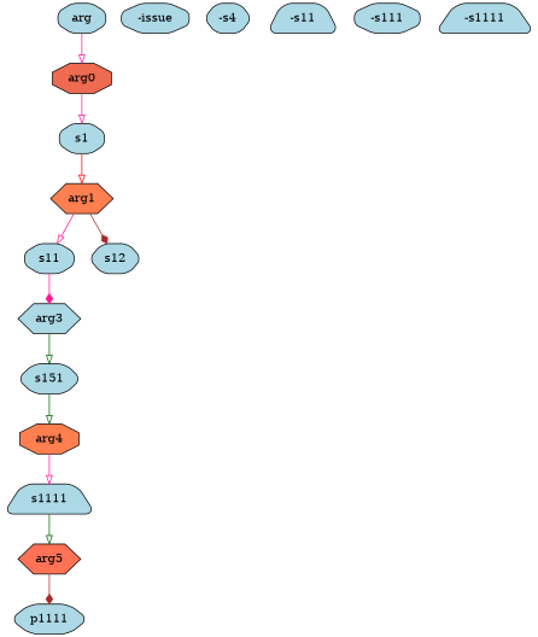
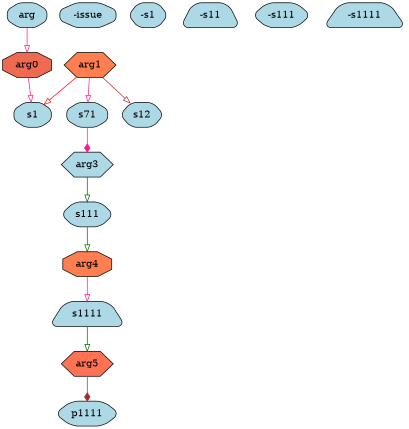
  digraph {
    node [color=black fillcolor=lightblue fixedsize=false shape=hexagon style="rounded,filled"]
    edge [arrowhead=onormal color=deeppink]
    arg0 [fillcolor=coral2 shape=octagon style=filled]
    s1 [shape=octagon]
    arg1 [fillcolor=coral style=filled]
    n4 [label=arg shape=octagon]
    "-issue" [shape=octagon]
-   s11 [shape=octagon]
+   s11 [shape=octagon label=s71]
    s12
    arg3 [style=filled]
-   "-s1" [label="-s4"]
-   s111 [label=s151]
+   "-s1"
+   s111
    arg4 [fillcolor=coral shape=octagon style=filled]
    "-s11" [shape=trapezium]
    s1111 [shape=trapezium]
    arg5 [fillcolor=coral1 style=filled]
-   "-s111" [shape=octagon]
+   "-s111"
    p1111
    "-s1111" [shape=trapezium]
    arg0 -> s1
-   s1 -> arg1 [color=red]
+   arg1 -> s1 [color=red]
    arg1 -> s11
-   arg1 -> s12 [arrowhead=diamond color=brown]
+   arg1 -> s12 [color=brown]
    n4 -> arg0
    s11 -> arg3 [arrowhead=diamond]
    arg3 -> s111 [color=darkgreen]
    s111 -> arg4 [color=darkgreen]
    arg4 -> s1111
    s1111 -> arg5 [color=darkgreen]
    arg5 -> p1111 [arrowhead=diamond color=brown]
  }
